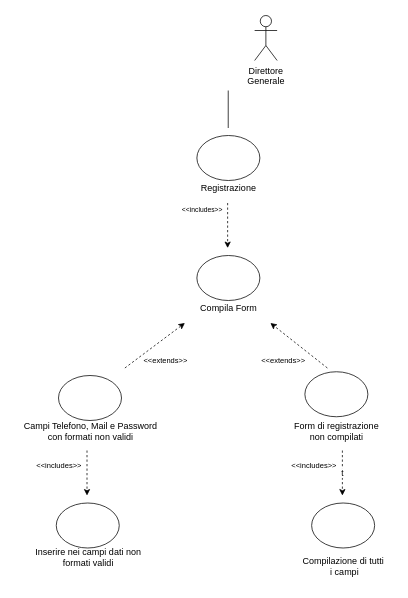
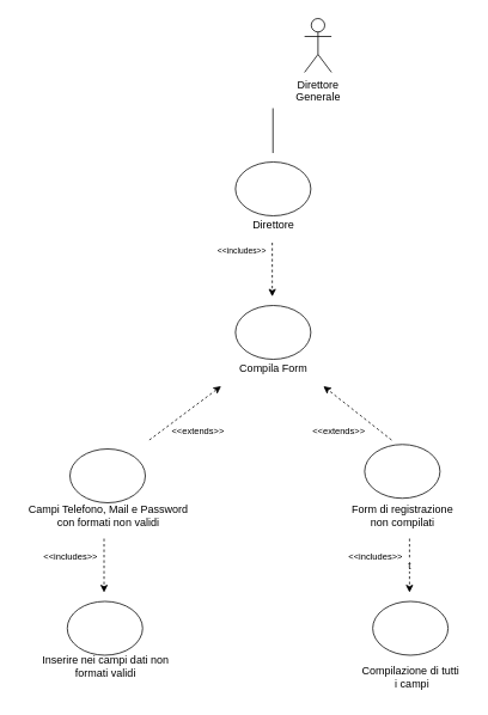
  <mxCell id="0" />
  <mxCell id="1" parent="0" />
  <mxCell id="2" value="&lt;div&gt;Direttore&lt;/div&gt;&lt;div&gt;Generale&lt;br&gt;&lt;/div&gt;" style="shape=umlActor;verticalLabelPosition=bottom;verticalAlign=top;html=1;outlineConnect=0;" vertex="1" parent="1"><mxGeometry x="339" y="20" width="30" height="60" as="geometry" /></mxCell>
  <mxCell id="3" value="" style="endArrow=none;html=1;" edge="1" parent="1"><mxGeometry width="50" height="50" relative="1" as="geometry"><mxPoint x="303.8" y="170" as="sourcePoint" /><mxPoint x="303.8" y="120" as="targetPoint" /><Array as="points"><mxPoint x="304" y="170" /></Array></mxGeometry></mxCell>
  <mxCell id="4" value="" style="ellipse;whiteSpace=wrap;html=1;" vertex="1" parent="1"><mxGeometry x="262" y="180" width="84" height="60" as="geometry" /></mxCell>
- <mxCell id="5" value="Registrazione" style="text;html=1;align=center;verticalAlign=middle;resizable=0;points=[];autosize=1;" vertex="1" parent="1"><mxGeometry x="259" y="240" width="90" height="20" as="geometry" /></mxCell>
+ <mxCell id="5" value="Direttore" style="text;html=1;align=center;verticalAlign=middle;resizable=0;points=[];autosize=1;" vertex="1" parent="1"><mxGeometry x="259" y="240" width="90" height="20" as="geometry" /></mxCell>
  <mxCell id="6" value="" style="endArrow=classic;html=1;dashed=1;" edge="1" parent="1"><mxGeometry width="50" height="50" relative="1" as="geometry"><mxPoint x="303" y="270" as="sourcePoint" /><mxPoint x="303" y="330" as="targetPoint" /></mxGeometry></mxCell>
  <mxCell id="7" value="&amp;lt;&amp;lt;includes&amp;gt;&amp;gt;" style="text;html=1;align=center;verticalAlign=middle;resizable=0;points=[];autosize=1;fontSize=9;" vertex="1" parent="1"><mxGeometry x="234" y="270" width="70" height="20" as="geometry" /></mxCell>
  <mxCell id="8" value="" style="ellipse;whiteSpace=wrap;html=1;" vertex="1" parent="1"><mxGeometry x="262" y="340" width="84" height="60" as="geometry" /></mxCell>
  <mxCell id="9" value="Compila Form" style="text;html=1;align=center;verticalAlign=middle;resizable=0;points=[];autosize=1;" vertex="1" parent="1"><mxGeometry x="259" y="400" width="90" height="20" as="geometry" /></mxCell>
  <mxCell id="10" value="" style="endArrow=classic;html=1;dashed=1;" edge="1" parent="1"><mxGeometry width="50" height="50" relative="1" as="geometry"><mxPoint x="436" y="490" as="sourcePoint" /><mxPoint x="360" y="430" as="targetPoint" /></mxGeometry></mxCell>
  <mxCell id="11" value="" style="ellipse;whiteSpace=wrap;html=1;" vertex="1" parent="1"><mxGeometry x="406" y="495" width="84" height="60" as="geometry" /></mxCell>
  <mxCell id="12" value="&lt;div&gt;Form di registrazione&lt;/div&gt;&lt;div&gt;non compilati&lt;br&gt;&lt;/div&gt;" style="text;html=1;align=center;verticalAlign=middle;resizable=0;points=[];autosize=1;" vertex="1" parent="1"><mxGeometry x="378" y="560" width="140" height="30" as="geometry" /></mxCell>
  <mxCell id="13" value="&lt;font style=&quot;font-size: 10px&quot;&gt;&amp;lt;&amp;lt;extends&amp;gt;&amp;gt;&lt;/font&gt;" style="text;html=1;align=center;verticalAlign=middle;resizable=0;points=[];autosize=1;" vertex="1" parent="1"><mxGeometry x="342" y="470" width="70" height="20" as="geometry" /></mxCell>
  <mxCell id="14" value="" style="endArrow=classic;html=1;dashed=1;" edge="1" parent="1"><mxGeometry width="50" height="50" relative="1" as="geometry"><mxPoint x="166" y="490" as="sourcePoint" /><mxPoint x="246" y="430" as="targetPoint" /></mxGeometry></mxCell>
  <mxCell id="15" value="" style="ellipse;whiteSpace=wrap;html=1;" vertex="1" parent="1"><mxGeometry x="77.5" y="500" width="84" height="60" as="geometry" /></mxCell>
  <mxCell id="16" value="&lt;div&gt;Campi Telefono, Mail e Password&lt;/div&gt;&lt;div&gt;con formati non validi&lt;br&gt;&lt;/div&gt;" style="text;html=1;align=center;verticalAlign=middle;resizable=0;points=[];autosize=1;" vertex="1" parent="1"><mxGeometry x="20" y="560" width="200" height="30" as="geometry" /></mxCell>
  <mxCell id="17" value="&lt;font style=&quot;font-size: 10px&quot;&gt;&amp;lt;&amp;lt;extends&amp;gt;&amp;gt;&lt;/font&gt;" style="text;html=1;align=center;verticalAlign=middle;resizable=0;points=[];autosize=1;" vertex="1" parent="1"><mxGeometry x="185" y="470" width="70" height="20" as="geometry" /></mxCell>
  <mxCell id="18" value="" style="endArrow=classic;html=1;dashed=1;" edge="1" parent="1"><mxGeometry width="50" height="50" relative="1" as="geometry"><mxPoint x="115.5" y="600" as="sourcePoint" /><mxPoint x="115.5" y="660" as="targetPoint" /></mxGeometry></mxCell>
  <mxCell id="19" value="" style="ellipse;whiteSpace=wrap;html=1;" vertex="1" parent="1"><mxGeometry x="74.5" y="670" width="84" height="60" as="geometry" /></mxCell>
  <mxCell id="20" value="&lt;div&gt;Inserire nei campi dati non&lt;/div&gt;&lt;div&gt;formati validi&lt;br&gt;&lt;/div&gt;&lt;div&gt;&lt;br&gt;&lt;/div&gt;" style="text;html=1;align=center;verticalAlign=middle;resizable=0;points=[];autosize=1;" vertex="1" parent="1"><mxGeometry x="36.5" y="725" width="160" height="50" as="geometry" /></mxCell>
  <mxCell id="21" value="&lt;font style=&quot;font-size: 10px&quot;&gt;&amp;lt;&amp;lt;includes&amp;gt;&amp;gt;&lt;/font&gt;" style="text;html=1;align=center;verticalAlign=middle;resizable=0;points=[];autosize=1;" vertex="1" parent="1"><mxGeometry x="37.5" y="610" width="80" height="20" as="geometry" /></mxCell>
  <mxCell id="22" value="t" style="endArrow=classic;html=1;dashed=1;" edge="1" parent="1"><mxGeometry width="50" height="50" relative="1" as="geometry"><mxPoint x="456" y="600" as="sourcePoint" /><mxPoint x="456" y="660" as="targetPoint" /></mxGeometry></mxCell>
  <mxCell id="23" value="" style="ellipse;whiteSpace=wrap;html=1;" vertex="1" parent="1"><mxGeometry x="415" y="670" width="84" height="60" as="geometry" /></mxCell>
  <mxCell id="24" value="&lt;div&gt;Compilazione di tutti&lt;/div&gt;&lt;div&gt;&amp;nbsp;i campi&lt;br&gt;&lt;/div&gt;" style="text;html=1;align=center;verticalAlign=middle;resizable=0;points=[];autosize=1;" vertex="1" parent="1"><mxGeometry x="392" y="740" width="130" height="30" as="geometry" /></mxCell>
  <mxCell id="25" value="&lt;font style=&quot;font-size: 10px&quot;&gt;&amp;lt;&amp;lt;includes&amp;gt;&amp;gt;&lt;/font&gt;" style="text;html=1;align=center;verticalAlign=middle;resizable=0;points=[];autosize=1;" vertex="1" parent="1"><mxGeometry x="378" y="610" width="80" height="20" as="geometry" /></mxCell>
